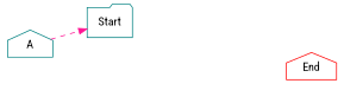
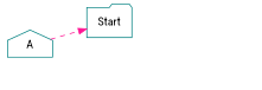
  digraph {
    fontname="Roboto Condensed"
    rankdir=LR
    node [fontname="Roboto Condensed"]
    edge [fontname="Roboto Condensed" style=invis]
    Start [color=teal shape=folder]
    A [color=teal shape=house]
    B [style=invis]
-   End [color=red shape=house]
    n5 [label="Chain[B]" style=invis]
    A -> Start [color=deeppink style=dashed]
    A -> B [label=f]
    B -> n5 [label=Done]
-   n5 -> End
  }
